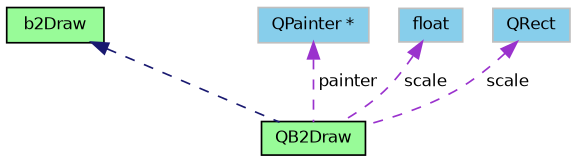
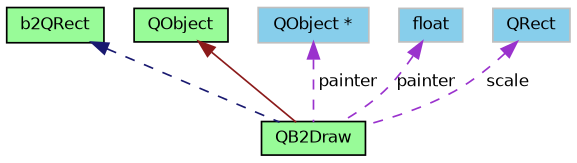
  digraph {
    node [color=black fillcolor=palegreen fontname=Helvetica fontsize=10 shape=record style=filled]
    edge [color=darkorchid3 dir=back fontname=Helvetica fontsize=10 labelfontname=Helvetica labelfontsize=10 style=dashed]
    n1 [fontcolor=black height=0.2 label=QB2Draw width=0.4]
-   n2 [height=0.2 label=b2Draw width=0.4]
-   n4 [color=grey75 fillcolor=skyblue height=0.2 label="QPainter *" width=0.4]
+   n2 [height=0.2 label=b2QRect width=0.4]
+   n3 [height=0.2 label=QObject width=0.4]
+   n4 [color=grey75 fillcolor=skyblue height=0.2 label="QObject *" width=0.4]
    n5 [color=grey75 fillcolor=skyblue height=0.2 label=float width=0.4]
    n6 [color=grey75 fillcolor=skyblue height=0.2 label=QRect width=0.4]
    n2 -> n1 [color=midnightblue]
+   n3 -> n1 [color=firebrick4 style=solid]
    n4 -> n1 [label=" painter"]
-   n5 -> n1 [label=" scale"]
+   n5 -> n1 [label=" painter"]
    n6 -> n1 [label=" scale"]
  }
